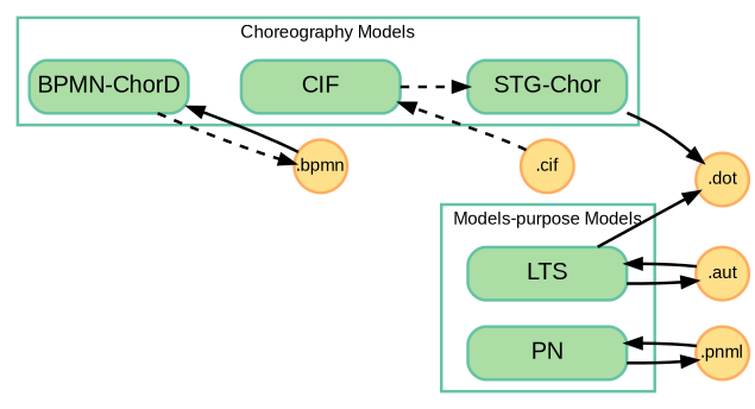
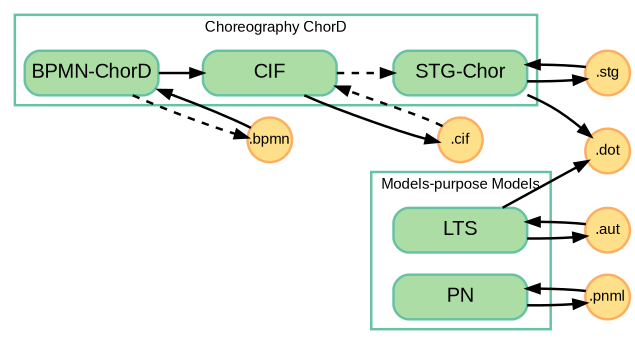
  digraph {
    concentrate=true
    fontname=Arial
    fontsize=12
    rankdir=LR
    node [color="/spectral10/4" fillcolor="/spectral10/5" fixedsize=true fontname=Arial fontsize=12 shape=circle style="filled,bold"]
    edge [color=black style=bold]
    n1 [color="/spectral10/8" fillcolor="/spectral10/7" fontsize=16 label="BPMN-ChorD" shape=box style="filled,bold,rounded" width=1.5]
    n2 [color="/spectral10/8" fillcolor="/spectral10/7" fontsize=16 label=CIF shape=box style="filled,bold,rounded" width=1.5]
    n3 [color="/spectral10/8" fillcolor="/spectral10/7" fontsize=16 label="STG-Chor" shape=box style="filled,bold,rounded" width=1.5]
    n4 [color="/spectral10/8" fillcolor="/spectral10/7" fontsize=16 label=LTS shape=box style="filled,bold,rounded" width=1.5]
    n5 [color="/spectral10/8" fillcolor="/spectral10/7" fontsize=16 label=PN shape=box style="filled,bold,rounded" width=1.5]
    n6 [label=".bpmn" width=0.5]
    n7 [label=".cif" width=0.5]
    n8 [label=".aut" width=0.5]
    n9 [label=".dot" width=0.5]
    n10 [label=".pnml" width=0.5]
+   n11 [label=".stg" width=0.5]
    subgraph sub_1 {
      color="/spectral10/8"
      style=bold
      subgraph cluster_2 {
        color="/spectral10/8"
-       label="Choreography Models"
+       label="Choreography ChorD"
        style=bold
        n1
        n2
        n3
      }
      subgraph cluster_3 {
        color="/spectral10/8"
        label="Models-purpose Models"
        style=bold
        n4
        n5
      }
    }
    subgraph sub_4 {
      color="/spectral10/4"
      label=Files
      style=bold
      n6
      n7
      n8
      n9
      n10
+     n11
    }
+   n1 -> n2
    n1 -> n6 [style="dashed,bold"]
    n2 -> n3 [style="dashed,bold"]
+   n2 -> n7
    n3 -> n9
+   n3 -> n11
    n4 -> n8
    n4 -> n9
    n5 -> n10
    n6 -> n1
    n7 -> n2 [style="dashed,bold"]
    n8 -> n4
    n10 -> n5
+   n11 -> n3
  }
